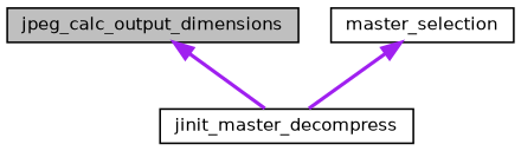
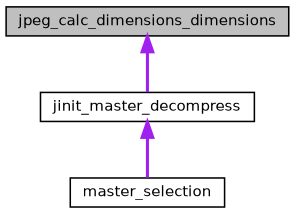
  digraph {
    rankdir=TB
    node [color=black fontname=Helvetica fontsize=10 shape=record]
    edge [color=purple dir=back fontname=Helvetica fontsize=10 labelfontname=Helvetica labelfontsize=10 style=bold]
-   n1 [fillcolor=grey75 fontcolor=black height=0.2 label=jpeg_calc_output_dimensions style=filled width=0.4]
+   n1 [fillcolor=grey75 fontcolor=black height=0.2 label=jpeg_calc_dimensions_dimensions style=filled width=0.4]
    n2 [height=0.2 label=jinit_master_decompress width=0.4]
    n3 [height=0.2 label=master_selection width=0.4]
    n1 -> n2
-   n3 -> n2
+   n2 -> n3
  }
